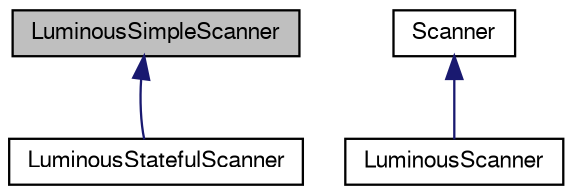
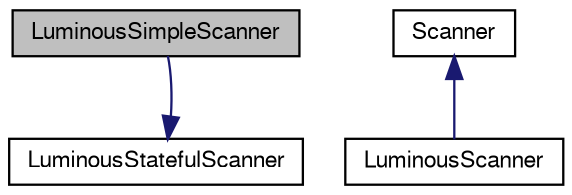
  digraph {
    node [color=black fillcolor=white fontname=FreeSans fontsize=10 shape=record style=filled]
    edge [color=midnightblue dir=back fontname=FreeSans fontsize=10 labelfontname=FreeSans labelfontsize=10 style=solid]
    n1 [fillcolor=grey75 fontcolor=black height=0.2 label=LuminousSimpleScanner width=0.4]
    n2 [height=0.2 label=LuminousStatefulScanner width=0.4]
    n3 [height=0.2 label=LuminousScanner width=0.4]
    n4 [height=0.2 label=Scanner width=0.4]
-   n1 -> n2
+   n2 -> n1
    n4 -> n3
  }
